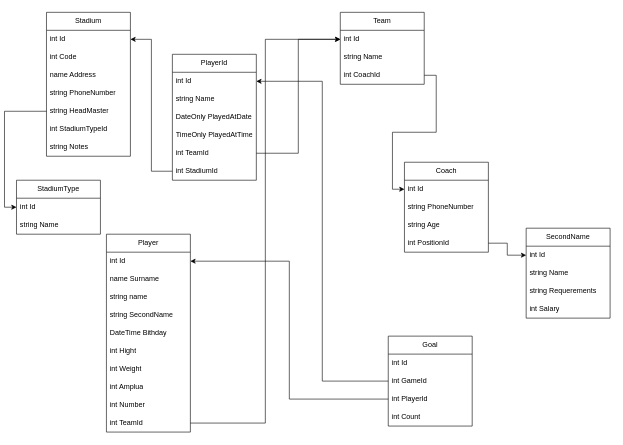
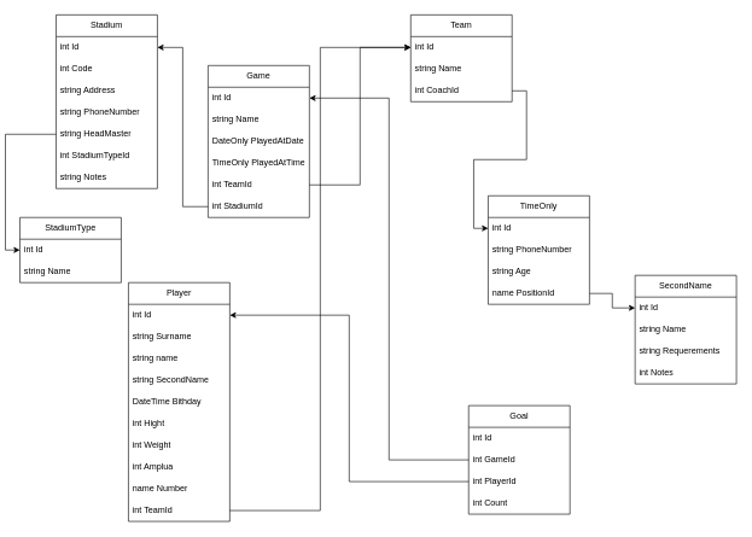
  <mxCell id="0" />
  <mxCell id="1" parent="0" />
  <mxCell id="2" value="Stadium" style="swimlane;fontStyle=0;childLayout=stackLayout;horizontal=1;startSize=30;horizontalStack=0;resizeParent=1;resizeParentMax=0;resizeLast=0;collapsible=1;marginBottom=0;whiteSpace=wrap;html=1;" vertex="1" parent="1"><mxGeometry x="70" y="20" width="140" height="240" as="geometry" /></mxCell>
  <mxCell id="3" value="int Id" style="text;strokeColor=none;fillColor=none;align=left;verticalAlign=middle;spacingLeft=4;spacingRight=4;overflow=hidden;points=[[0,0.5],[1,0.5]];portConstraint=eastwest;rotatable=0;whiteSpace=wrap;html=1;" vertex="1" parent="2"><mxGeometry y="30" width="140" height="30" as="geometry" /></mxCell>
  <mxCell id="4" value="int Code" style="text;strokeColor=none;fillColor=none;align=left;verticalAlign=middle;spacingLeft=4;spacingRight=4;overflow=hidden;points=[[0,0.5],[1,0.5]];portConstraint=eastwest;rotatable=0;whiteSpace=wrap;html=1;" vertex="1" parent="2"><mxGeometry y="60" width="140" height="30" as="geometry" /></mxCell>
- <mxCell id="5" value="name Address" style="text;strokeColor=none;fillColor=none;align=left;verticalAlign=middle;spacingLeft=4;spacingRight=4;overflow=hidden;points=[[0,0.5],[1,0.5]];portConstraint=eastwest;rotatable=0;whiteSpace=wrap;html=1;" vertex="1" parent="2"><mxGeometry y="90" width="140" height="30" as="geometry" /></mxCell>
+ <mxCell id="5" value="string Address" style="text;strokeColor=none;fillColor=none;align=left;verticalAlign=middle;spacingLeft=4;spacingRight=4;overflow=hidden;points=[[0,0.5],[1,0.5]];portConstraint=eastwest;rotatable=0;whiteSpace=wrap;html=1;" vertex="1" parent="2"><mxGeometry y="90" width="140" height="30" as="geometry" /></mxCell>
  <mxCell id="6" value="string PhoneNumber" style="text;strokeColor=none;fillColor=none;align=left;verticalAlign=middle;spacingLeft=4;spacingRight=4;overflow=hidden;points=[[0,0.5],[1,0.5]];portConstraint=eastwest;rotatable=0;whiteSpace=wrap;html=1;" vertex="1" parent="2"><mxGeometry y="120" width="140" height="30" as="geometry" /></mxCell>
  <mxCell id="7" value="string H&lt;span style=&quot;background-color: initial;&quot;&gt;eadMaster&lt;/span&gt;" style="text;strokeColor=none;fillColor=none;align=left;verticalAlign=middle;spacingLeft=4;spacingRight=4;overflow=hidden;points=[[0,0.5],[1,0.5]];portConstraint=eastwest;rotatable=0;whiteSpace=wrap;html=1;" vertex="1" parent="2"><mxGeometry y="150" width="140" height="30" as="geometry" /></mxCell>
  <mxCell id="8" value="int StadiumTypeId" style="text;strokeColor=none;fillColor=none;align=left;verticalAlign=middle;spacingLeft=4;spacingRight=4;overflow=hidden;points=[[0,0.5],[1,0.5]];portConstraint=eastwest;rotatable=0;whiteSpace=wrap;html=1;" vertex="1" parent="2"><mxGeometry y="180" width="140" height="30" as="geometry" /></mxCell>
  <mxCell id="9" value="string Notes" style="text;strokeColor=none;fillColor=none;align=left;verticalAlign=middle;spacingLeft=4;spacingRight=4;overflow=hidden;points=[[0,0.5],[1,0.5]];portConstraint=eastwest;rotatable=0;whiteSpace=wrap;html=1;" vertex="1" parent="2"><mxGeometry y="210" width="140" height="30" as="geometry" /></mxCell>
  <mxCell id="10" value="StadiumType" style="swimlane;fontStyle=0;childLayout=stackLayout;horizontal=1;startSize=30;horizontalStack=0;resizeParent=1;resizeParentMax=0;resizeLast=0;collapsible=1;marginBottom=0;whiteSpace=wrap;html=1;" vertex="1" parent="1"><mxGeometry x="20" y="300" width="140" height="90" as="geometry" /></mxCell>
  <mxCell id="11" value="int Id" style="text;strokeColor=none;fillColor=none;align=left;verticalAlign=middle;spacingLeft=4;spacingRight=4;overflow=hidden;points=[[0,0.5],[1,0.5]];portConstraint=eastwest;rotatable=0;whiteSpace=wrap;html=1;" vertex="1" parent="10"><mxGeometry y="30" width="140" height="30" as="geometry" /></mxCell>
  <mxCell id="12" value="string Name" style="text;strokeColor=none;fillColor=none;align=left;verticalAlign=middle;spacingLeft=4;spacingRight=4;overflow=hidden;points=[[0,0.5],[1,0.5]];portConstraint=eastwest;rotatable=0;whiteSpace=wrap;html=1;" vertex="1" parent="10"><mxGeometry y="60" width="140" height="30" as="geometry" /></mxCell>
- <mxCell id="13" value="PlayerId" style="swimlane;fontStyle=0;childLayout=stackLayout;horizontal=1;startSize=30;horizontalStack=0;resizeParent=1;resizeParentMax=0;resizeLast=0;collapsible=1;marginBottom=0;whiteSpace=wrap;html=1;" vertex="1" parent="1"><mxGeometry x="280" y="90" width="140" height="210" as="geometry" /></mxCell>
+ <mxCell id="13" value="Game" style="swimlane;fontStyle=0;childLayout=stackLayout;horizontal=1;startSize=30;horizontalStack=0;resizeParent=1;resizeParentMax=0;resizeLast=0;collapsible=1;marginBottom=0;whiteSpace=wrap;html=1;" vertex="1" parent="1"><mxGeometry x="280" y="90" width="140" height="210" as="geometry" /></mxCell>
  <mxCell id="14" value="int Id" style="text;strokeColor=none;fillColor=none;align=left;verticalAlign=middle;spacingLeft=4;spacingRight=4;overflow=hidden;points=[[0,0.5],[1,0.5]];portConstraint=eastwest;rotatable=0;whiteSpace=wrap;html=1;" vertex="1" parent="13"><mxGeometry y="30" width="140" height="30" as="geometry" /></mxCell>
  <mxCell id="15" value="string Name" style="text;strokeColor=none;fillColor=none;align=left;verticalAlign=middle;spacingLeft=4;spacingRight=4;overflow=hidden;points=[[0,0.5],[1,0.5]];portConstraint=eastwest;rotatable=0;whiteSpace=wrap;html=1;" vertex="1" parent="13"><mxGeometry y="60" width="140" height="30" as="geometry" /></mxCell>
  <mxCell id="16" value="DateOnly PlayedAtDate" style="text;strokeColor=none;fillColor=none;align=left;verticalAlign=middle;spacingLeft=4;spacingRight=4;overflow=hidden;points=[[0,0.5],[1,0.5]];portConstraint=eastwest;rotatable=0;whiteSpace=wrap;html=1;" vertex="1" parent="13"><mxGeometry y="90" width="140" height="30" as="geometry" /></mxCell>
  <mxCell id="17" value="TimeOnly PlayedAtTime" style="text;strokeColor=none;fillColor=none;align=left;verticalAlign=middle;spacingLeft=4;spacingRight=4;overflow=hidden;points=[[0,0.5],[1,0.5]];portConstraint=eastwest;rotatable=0;whiteSpace=wrap;html=1;" vertex="1" parent="13"><mxGeometry y="120" width="140" height="30" as="geometry" /></mxCell>
  <mxCell id="18" value="int TeamId" style="text;strokeColor=none;fillColor=none;align=left;verticalAlign=middle;spacingLeft=4;spacingRight=4;overflow=hidden;points=[[0,0.5],[1,0.5]];portConstraint=eastwest;rotatable=0;whiteSpace=wrap;html=1;" vertex="1" parent="13"><mxGeometry y="150" width="140" height="30" as="geometry" /></mxCell>
  <mxCell id="19" value="int StadiumId" style="text;strokeColor=none;fillColor=none;align=left;verticalAlign=middle;spacingLeft=4;spacingRight=4;overflow=hidden;points=[[0,0.5],[1,0.5]];portConstraint=eastwest;rotatable=0;whiteSpace=wrap;html=1;" vertex="1" parent="13"><mxGeometry y="180" width="140" height="30" as="geometry" /></mxCell>
  <mxCell id="20" value="Team" style="swimlane;fontStyle=0;childLayout=stackLayout;horizontal=1;startSize=30;horizontalStack=0;resizeParent=1;resizeParentMax=0;resizeLast=0;collapsible=1;marginBottom=0;whiteSpace=wrap;html=1;" vertex="1" parent="1"><mxGeometry x="560" y="20" width="140" height="120" as="geometry" /></mxCell>
  <mxCell id="21" value="int Id" style="text;strokeColor=none;fillColor=none;align=left;verticalAlign=middle;spacingLeft=4;spacingRight=4;overflow=hidden;points=[[0,0.5],[1,0.5]];portConstraint=eastwest;rotatable=0;whiteSpace=wrap;html=1;" vertex="1" parent="20"><mxGeometry y="30" width="140" height="30" as="geometry" /></mxCell>
  <mxCell id="22" value="string Name" style="text;strokeColor=none;fillColor=none;align=left;verticalAlign=middle;spacingLeft=4;spacingRight=4;overflow=hidden;points=[[0,0.5],[1,0.5]];portConstraint=eastwest;rotatable=0;whiteSpace=wrap;html=1;" vertex="1" parent="20"><mxGeometry y="60" width="140" height="30" as="geometry" /></mxCell>
  <mxCell id="23" value="int CoachId" style="text;strokeColor=none;fillColor=none;align=left;verticalAlign=middle;spacingLeft=4;spacingRight=4;overflow=hidden;points=[[0,0.5],[1,0.5]];portConstraint=eastwest;rotatable=0;whiteSpace=wrap;html=1;" vertex="1" parent="20"><mxGeometry y="90" width="140" height="30" as="geometry" /></mxCell>
  <mxCell id="24" value="Player" style="swimlane;fontStyle=0;childLayout=stackLayout;horizontal=1;startSize=30;horizontalStack=0;resizeParent=1;resizeParentMax=0;resizeLast=0;collapsible=1;marginBottom=0;whiteSpace=wrap;html=1;" vertex="1" parent="1"><mxGeometry x="170" y="390" width="140" height="330" as="geometry" /></mxCell>
  <mxCell id="25" value="int Id" style="text;strokeColor=none;fillColor=none;align=left;verticalAlign=middle;spacingLeft=4;spacingRight=4;overflow=hidden;points=[[0,0.5],[1,0.5]];portConstraint=eastwest;rotatable=0;whiteSpace=wrap;html=1;" vertex="1" parent="24"><mxGeometry y="30" width="140" height="30" as="geometry" /></mxCell>
- <mxCell id="26" value="name Surname" style="text;strokeColor=none;fillColor=none;align=left;verticalAlign=middle;spacingLeft=4;spacingRight=4;overflow=hidden;points=[[0,0.5],[1,0.5]];portConstraint=eastwest;rotatable=0;whiteSpace=wrap;html=1;" vertex="1" parent="24"><mxGeometry y="60" width="140" height="30" as="geometry" /></mxCell>
+ <mxCell id="26" value="string Surname" style="text;strokeColor=none;fillColor=none;align=left;verticalAlign=middle;spacingLeft=4;spacingRight=4;overflow=hidden;points=[[0,0.5],[1,0.5]];portConstraint=eastwest;rotatable=0;whiteSpace=wrap;html=1;" vertex="1" parent="24"><mxGeometry y="60" width="140" height="30" as="geometry" /></mxCell>
  <mxCell id="27" value="string name" style="text;strokeColor=none;fillColor=none;align=left;verticalAlign=middle;spacingLeft=4;spacingRight=4;overflow=hidden;points=[[0,0.5],[1,0.5]];portConstraint=eastwest;rotatable=0;whiteSpace=wrap;html=1;" vertex="1" parent="24"><mxGeometry y="90" width="140" height="30" as="geometry" /></mxCell>
  <mxCell id="28" value="string SecondName" style="text;strokeColor=none;fillColor=none;align=left;verticalAlign=middle;spacingLeft=4;spacingRight=4;overflow=hidden;points=[[0,0.5],[1,0.5]];portConstraint=eastwest;rotatable=0;whiteSpace=wrap;html=1;" vertex="1" parent="24"><mxGeometry y="120" width="140" height="30" as="geometry" /></mxCell>
  <mxCell id="29" value="DateTime Bithday" style="text;strokeColor=none;fillColor=none;align=left;verticalAlign=middle;spacingLeft=4;spacingRight=4;overflow=hidden;points=[[0,0.5],[1,0.5]];portConstraint=eastwest;rotatable=0;whiteSpace=wrap;html=1;" vertex="1" parent="24"><mxGeometry y="150" width="140" height="30" as="geometry" /></mxCell>
  <mxCell id="30" value="int Hight" style="text;strokeColor=none;fillColor=none;align=left;verticalAlign=middle;spacingLeft=4;spacingRight=4;overflow=hidden;points=[[0,0.5],[1,0.5]];portConstraint=eastwest;rotatable=0;whiteSpace=wrap;html=1;" vertex="1" parent="24"><mxGeometry y="180" width="140" height="30" as="geometry" /></mxCell>
  <mxCell id="31" value="int Weight" style="text;strokeColor=none;fillColor=none;align=left;verticalAlign=middle;spacingLeft=4;spacingRight=4;overflow=hidden;points=[[0,0.5],[1,0.5]];portConstraint=eastwest;rotatable=0;whiteSpace=wrap;html=1;" vertex="1" parent="24"><mxGeometry y="210" width="140" height="30" as="geometry" /></mxCell>
  <mxCell id="32" value="int Amplua" style="text;strokeColor=none;fillColor=none;align=left;verticalAlign=middle;spacingLeft=4;spacingRight=4;overflow=hidden;points=[[0,0.5],[1,0.5]];portConstraint=eastwest;rotatable=0;whiteSpace=wrap;html=1;" vertex="1" parent="24"><mxGeometry y="240" width="140" height="30" as="geometry" /></mxCell>
- <mxCell id="33" value="int Number" style="text;strokeColor=none;fillColor=none;align=left;verticalAlign=middle;spacingLeft=4;spacingRight=4;overflow=hidden;points=[[0,0.5],[1,0.5]];portConstraint=eastwest;rotatable=0;whiteSpace=wrap;html=1;" vertex="1" parent="24"><mxGeometry y="270" width="140" height="30" as="geometry" /></mxCell>
+ <mxCell id="33" value="name Number" style="text;strokeColor=none;fillColor=none;align=left;verticalAlign=middle;spacingLeft=4;spacingRight=4;overflow=hidden;points=[[0,0.5],[1,0.5]];portConstraint=eastwest;rotatable=0;whiteSpace=wrap;html=1;" vertex="1" parent="24"><mxGeometry y="270" width="140" height="30" as="geometry" /></mxCell>
  <mxCell id="34" value="int TeamId&amp;nbsp;" style="text;strokeColor=none;fillColor=none;align=left;verticalAlign=middle;spacingLeft=4;spacingRight=4;overflow=hidden;points=[[0,0.5],[1,0.5]];portConstraint=eastwest;rotatable=0;whiteSpace=wrap;html=1;" vertex="1" parent="24"><mxGeometry y="300" width="140" height="30" as="geometry" /></mxCell>
  <mxCell id="35" value="SecondName" style="swimlane;fontStyle=0;childLayout=stackLayout;horizontal=1;startSize=30;horizontalStack=0;resizeParent=1;resizeParentMax=0;resizeLast=0;collapsible=1;marginBottom=0;whiteSpace=wrap;html=1;" vertex="1" parent="1"><mxGeometry x="870" y="380" width="140" height="150" as="geometry" /></mxCell>
  <mxCell id="36" value="int Id" style="text;strokeColor=none;fillColor=none;align=left;verticalAlign=middle;spacingLeft=4;spacingRight=4;overflow=hidden;points=[[0,0.5],[1,0.5]];portConstraint=eastwest;rotatable=0;whiteSpace=wrap;html=1;" vertex="1" parent="35"><mxGeometry y="30" width="140" height="30" as="geometry" /></mxCell>
  <mxCell id="37" value="string Name" style="text;strokeColor=none;fillColor=none;align=left;verticalAlign=middle;spacingLeft=4;spacingRight=4;overflow=hidden;points=[[0,0.5],[1,0.5]];portConstraint=eastwest;rotatable=0;whiteSpace=wrap;html=1;" vertex="1" parent="35"><mxGeometry y="60" width="140" height="30" as="geometry" /></mxCell>
  <mxCell id="38" value="string Requerements" style="text;strokeColor=none;fillColor=none;align=left;verticalAlign=middle;spacingLeft=4;spacingRight=4;overflow=hidden;points=[[0,0.5],[1,0.5]];portConstraint=eastwest;rotatable=0;whiteSpace=wrap;html=1;" vertex="1" parent="35"><mxGeometry y="90" width="140" height="30" as="geometry" /></mxCell>
- <mxCell id="39" value="int Salary" style="text;strokeColor=none;fillColor=none;align=left;verticalAlign=middle;spacingLeft=4;spacingRight=4;overflow=hidden;points=[[0,0.5],[1,0.5]];portConstraint=eastwest;rotatable=0;whiteSpace=wrap;html=1;" vertex="1" parent="35"><mxGeometry y="120" width="140" height="30" as="geometry" /></mxCell>
- <mxCell id="40" value="Coach" style="swimlane;fontStyle=0;childLayout=stackLayout;horizontal=1;startSize=30;horizontalStack=0;resizeParent=1;resizeParentMax=0;resizeLast=0;collapsible=1;marginBottom=0;whiteSpace=wrap;html=1;" vertex="1" parent="1"><mxGeometry x="667" y="270" width="140" height="150" as="geometry" /></mxCell>
+ <mxCell id="39" value="int Notes" style="text;strokeColor=none;fillColor=none;align=left;verticalAlign=middle;spacingLeft=4;spacingRight=4;overflow=hidden;points=[[0,0.5],[1,0.5]];portConstraint=eastwest;rotatable=0;whiteSpace=wrap;html=1;" vertex="1" parent="35"><mxGeometry y="120" width="140" height="30" as="geometry" /></mxCell>
+ <mxCell id="40" value="TimeOnly" style="swimlane;fontStyle=0;childLayout=stackLayout;horizontal=1;startSize=30;horizontalStack=0;resizeParent=1;resizeParentMax=0;resizeLast=0;collapsible=1;marginBottom=0;whiteSpace=wrap;html=1;" vertex="1" parent="1"><mxGeometry x="667" y="270" width="140" height="150" as="geometry" /></mxCell>
  <mxCell id="41" value="int Id" style="text;strokeColor=none;fillColor=none;align=left;verticalAlign=middle;spacingLeft=4;spacingRight=4;overflow=hidden;points=[[0,0.5],[1,0.5]];portConstraint=eastwest;rotatable=0;whiteSpace=wrap;html=1;" vertex="1" parent="40"><mxGeometry y="30" width="140" height="30" as="geometry" /></mxCell>
  <mxCell id="42" value="string PhoneNumber" style="text;strokeColor=none;fillColor=none;align=left;verticalAlign=middle;spacingLeft=4;spacingRight=4;overflow=hidden;points=[[0,0.5],[1,0.5]];portConstraint=eastwest;rotatable=0;whiteSpace=wrap;html=1;" vertex="1" parent="40"><mxGeometry y="60" width="140" height="30" as="geometry" /></mxCell>
  <mxCell id="43" value="string Age" style="text;strokeColor=none;fillColor=none;align=left;verticalAlign=middle;spacingLeft=4;spacingRight=4;overflow=hidden;points=[[0,0.5],[1,0.5]];portConstraint=eastwest;rotatable=0;whiteSpace=wrap;html=1;" vertex="1" parent="40"><mxGeometry y="90" width="140" height="30" as="geometry" /></mxCell>
- <mxCell id="44" value="int PositionId" style="text;strokeColor=none;fillColor=none;align=left;verticalAlign=middle;spacingLeft=4;spacingRight=4;overflow=hidden;points=[[0,0.5],[1,0.5]];portConstraint=eastwest;rotatable=0;whiteSpace=wrap;html=1;" vertex="1" parent="40"><mxGeometry y="120" width="140" height="30" as="geometry" /></mxCell>
+ <mxCell id="44" value="name PositionId" style="text;strokeColor=none;fillColor=none;align=left;verticalAlign=middle;spacingLeft=4;spacingRight=4;overflow=hidden;points=[[0,0.5],[1,0.5]];portConstraint=eastwest;rotatable=0;whiteSpace=wrap;html=1;" vertex="1" parent="40"><mxGeometry y="120" width="140" height="30" as="geometry" /></mxCell>
  <mxCell id="45" style="edgeStyle=orthogonalEdgeStyle;rounded=0;orthogonalLoop=1;jettySize=auto;html=1;entryX=0;entryY=0.5;entryDx=0;entryDy=0;" edge="1" parent="1" source="7" target="11"><mxGeometry relative="1" as="geometry"><mxPoint x="220" y="140" as="targetPoint" /></mxGeometry></mxCell>
  <mxCell id="46" style="edgeStyle=orthogonalEdgeStyle;rounded=0;orthogonalLoop=1;jettySize=auto;html=1;entryX=0;entryY=0.5;entryDx=0;entryDy=0;" edge="1" parent="1" source="18" target="21"><mxGeometry relative="1" as="geometry" /></mxCell>
  <mxCell id="47" style="edgeStyle=orthogonalEdgeStyle;rounded=0;orthogonalLoop=1;jettySize=auto;html=1;entryX=1;entryY=0.5;entryDx=0;entryDy=0;" edge="1" parent="1" source="19" target="3"><mxGeometry relative="1" as="geometry" /></mxCell>
  <mxCell id="48" style="edgeStyle=orthogonalEdgeStyle;rounded=0;orthogonalLoop=1;jettySize=auto;html=1;entryX=0;entryY=0.5;entryDx=0;entryDy=0;" edge="1" parent="1" source="44" target="36"><mxGeometry relative="1" as="geometry" /></mxCell>
  <mxCell id="49" style="edgeStyle=orthogonalEdgeStyle;rounded=0;orthogonalLoop=1;jettySize=auto;html=1;entryX=0;entryY=0.5;entryDx=0;entryDy=0;" edge="1" parent="1" source="23" target="41"><mxGeometry relative="1" as="geometry" /></mxCell>
  <mxCell id="50" style="edgeStyle=orthogonalEdgeStyle;rounded=0;orthogonalLoop=1;jettySize=auto;html=1;entryX=0;entryY=0.5;entryDx=0;entryDy=0;" edge="1" parent="1" source="34" target="21"><mxGeometry relative="1" as="geometry"><mxPoint x="550" y="90" as="targetPoint" /></mxGeometry></mxCell>
  <mxCell id="51" value="Goal" style="swimlane;fontStyle=0;childLayout=stackLayout;horizontal=1;startSize=30;horizontalStack=0;resizeParent=1;resizeParentMax=0;resizeLast=0;collapsible=1;marginBottom=0;whiteSpace=wrap;html=1;" vertex="1" parent="1"><mxGeometry x="640" y="560" width="140" height="150" as="geometry" /></mxCell>
  <mxCell id="52" value="int Id" style="text;strokeColor=none;fillColor=none;align=left;verticalAlign=middle;spacingLeft=4;spacingRight=4;overflow=hidden;points=[[0,0.5],[1,0.5]];portConstraint=eastwest;rotatable=0;whiteSpace=wrap;html=1;" vertex="1" parent="51"><mxGeometry y="30" width="140" height="30" as="geometry" /></mxCell>
  <mxCell id="53" value="int GameId" style="text;strokeColor=none;fillColor=none;align=left;verticalAlign=middle;spacingLeft=4;spacingRight=4;overflow=hidden;points=[[0,0.5],[1,0.5]];portConstraint=eastwest;rotatable=0;whiteSpace=wrap;html=1;" vertex="1" parent="51"><mxGeometry y="60" width="140" height="30" as="geometry" /></mxCell>
  <mxCell id="54" value="int PlayerId" style="text;strokeColor=none;fillColor=none;align=left;verticalAlign=middle;spacingLeft=4;spacingRight=4;overflow=hidden;points=[[0,0.5],[1,0.5]];portConstraint=eastwest;rotatable=0;whiteSpace=wrap;html=1;" vertex="1" parent="51"><mxGeometry y="90" width="140" height="30" as="geometry" /></mxCell>
  <mxCell id="55" value="int Count" style="text;strokeColor=none;fillColor=none;align=left;verticalAlign=middle;spacingLeft=4;spacingRight=4;overflow=hidden;points=[[0,0.5],[1,0.5]];portConstraint=eastwest;rotatable=0;whiteSpace=wrap;html=1;" vertex="1" parent="51"><mxGeometry y="120" width="140" height="30" as="geometry" /></mxCell>
  <mxCell id="56" style="edgeStyle=orthogonalEdgeStyle;rounded=0;orthogonalLoop=1;jettySize=auto;html=1;entryX=1;entryY=0.5;entryDx=0;entryDy=0;" edge="1" parent="1" source="53" target="14"><mxGeometry relative="1" as="geometry" /></mxCell>
  <mxCell id="57" style="edgeStyle=orthogonalEdgeStyle;rounded=0;orthogonalLoop=1;jettySize=auto;html=1;entryX=1;entryY=0.5;entryDx=0;entryDy=0;" edge="1" parent="1" source="54" target="25"><mxGeometry relative="1" as="geometry" /></mxCell>
